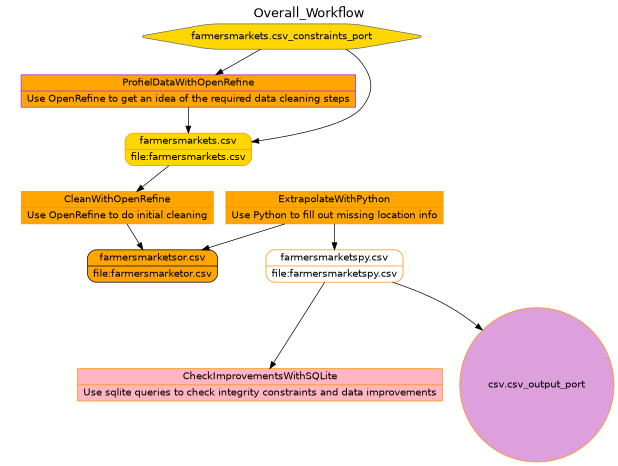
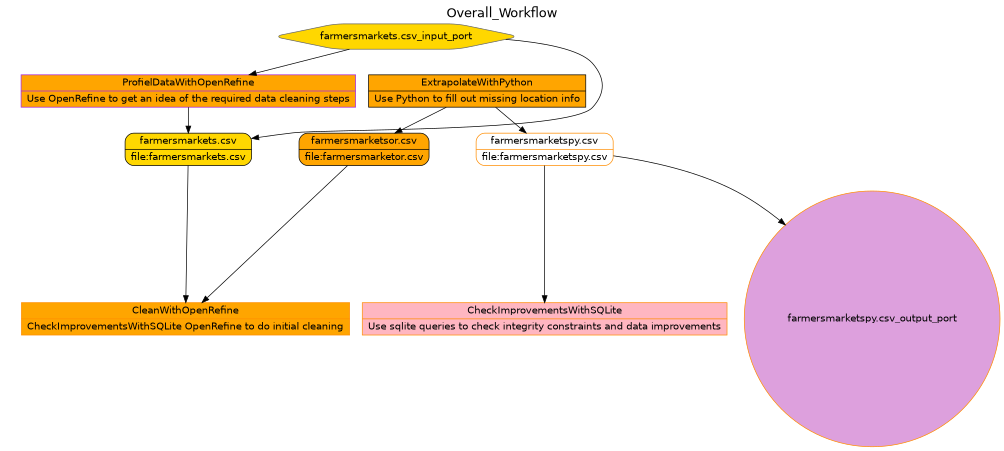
  digraph {
    fontname=Helvetica
    fontsize=18
    label=Overall_Workflow
    labelloc=t
    rankdir=TB
    node [color=darkorange fillcolor=orange fontname=Helvetica peripheries=1 rankdir=LR shape=record style="rounded,filled"]
-   n1 [label="{<f0> CleanWithOpenRefine |<f1> Use OpenRefine to do initial cleaning}" style=filled]
+   n1 [label="{<f0> CleanWithOpenRefine |<f1> CheckImprovementsWithSQLite OpenRefine to do initial cleaning}" style=filled]
    n2 [color=black label="{<f0> farmersmarketsor.csv |<f1> file\:farmersmarketor.csv}"]
-   n3 [label="{<f0> ExtrapolateWithPython |<f1> Use Python to fill out missing location info}" style=filled]
+   n3 [color=black label="{<f0> ExtrapolateWithPython |<f1> Use Python to fill out missing location info}" style=filled]
    n4 [fillcolor=white label="{<f0> farmersmarketspy.csv |<f1> file\:farmersmarketspy.csv}"]
    n5 [color=purple label="{<f0> ProfielDataWithOpenRefine |<f1> Use OpenRefine to get an idea of the required data cleaning steps}" peripheries=2 style=filled]
-   n6 [fillcolor=gold label="{<f0> farmersmarkets.csv |<f1> file\:farmersmarkets.csv}"]
+   n6 [color=black fillcolor=gold label="{<f0> farmersmarkets.csv |<f1> file\:farmersmarkets.csv}"]
    n7 [fillcolor=lightpink label="{<f0> CheckImprovementsWithSQLite |<f1> Use sqlite queries to check integrity constraints and data improvements}" peripheries=2 style=filled]
-   "farmersmarketspy.csv_output_port" [fillcolor=plum shape=circle width=0.2 label="csv.csv_output_port" rankdir=""]
-   "farmersmarkets.csv_input_port" [color=gray40 fillcolor=gold shape=hexagon width=0.2 label="farmersmarkets.csv_constraints_port" rankdir=""]
+   "farmersmarketspy.csv_output_port" [fillcolor=plum shape=circle width=0.2 rankdir=""]
+   "farmersmarkets.csv_input_port" [color=gray40 fillcolor=gold shape=hexagon width=0.2 rankdir=""]
    subgraph cluster_1 {
      label=""
      penwidth=0
      subgraph cluster_2 {
        label=""
        penwidth=0
        n1
        n2
        n3
        n4
        n5
        n6
        n7
      }
    }
-   n1 -> n2
+   n2 -> n1
    n3 -> n2
    n3 -> n4
    n4 -> n7
    n4 -> "farmersmarketspy.csv_output_port"
    n5 -> n6
    n6 -> n1
    "farmersmarkets.csv_input_port" -> n5
    "farmersmarkets.csv_input_port" -> n6
  }
